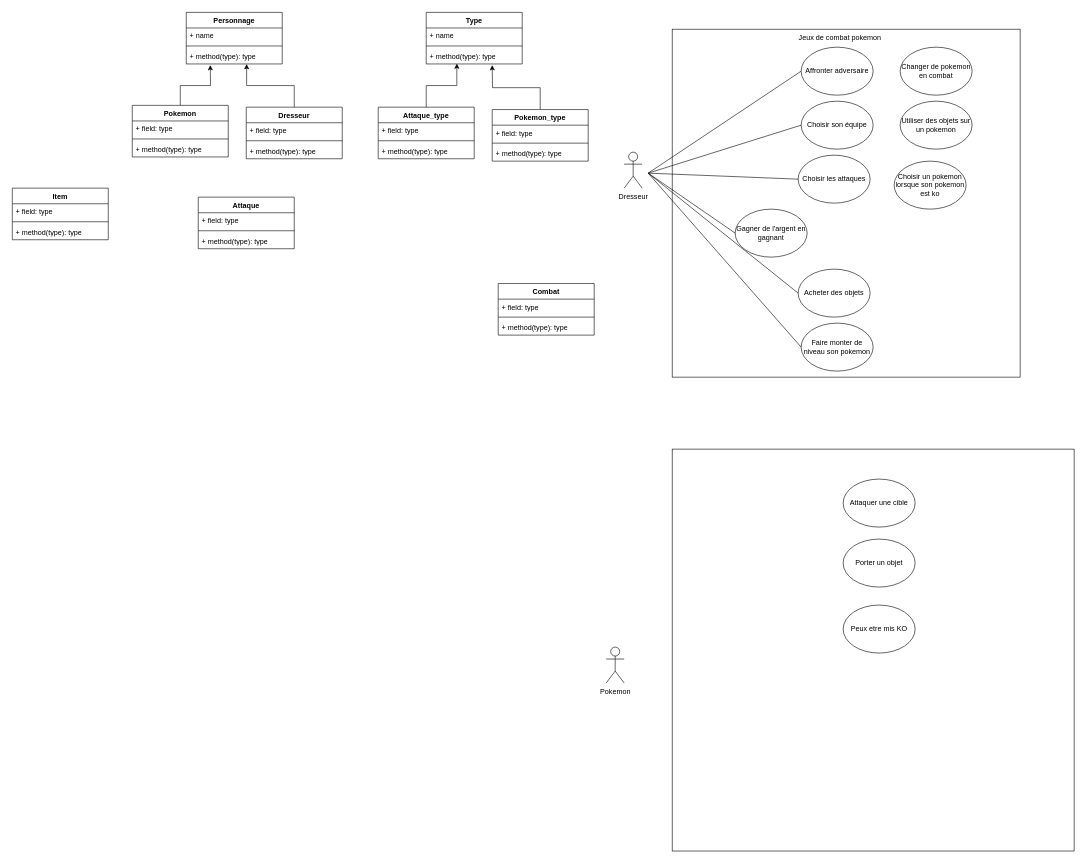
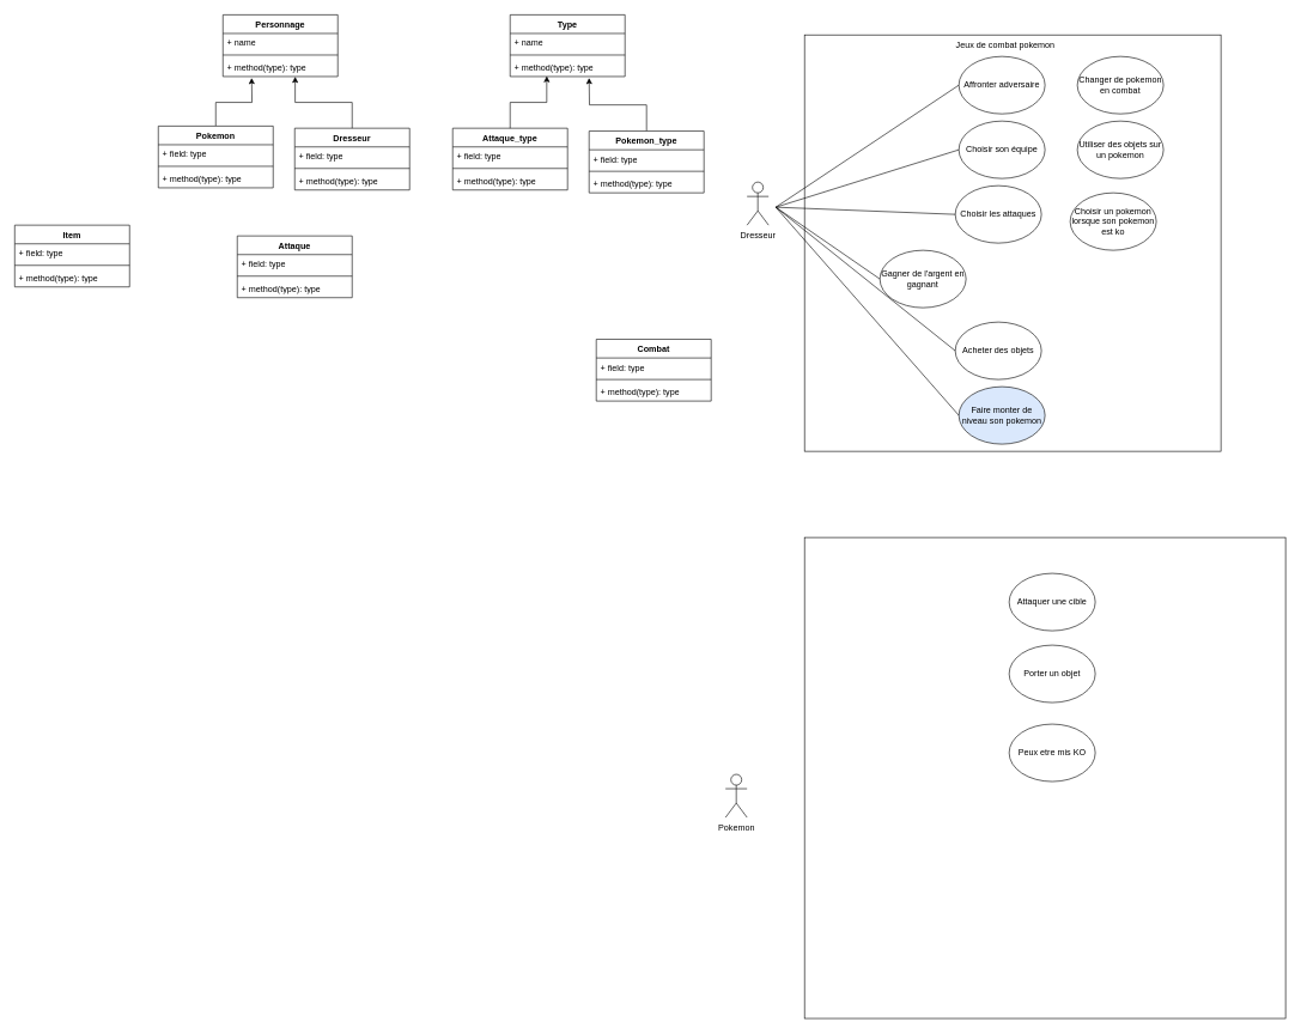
  <mxCell id="0" />
  <mxCell id="1" parent="0" />
  <mxCell id="2" value="" style="whiteSpace=wrap;html=1;aspect=fixed;" parent="1" vertex="1"><mxGeometry x="1120" y="48" width="580" height="580" as="geometry" /></mxCell>
  <mxCell id="3" value="Dresseur" style="shape=umlActor;verticalLabelPosition=bottom;verticalAlign=top;html=1;outlineConnect=0;" parent="1" vertex="1"><mxGeometry y="253" width="30" height="60" as="geometry" x="1040" /></mxCell>
  <mxCell id="4" value="Affronter adversaire" style="ellipse;whiteSpace=wrap;html=1;" parent="1" vertex="1"><mxGeometry x="1335" y="78" width="120" height="80" as="geometry" /></mxCell>
  <mxCell id="5" value="Choisir son équipe" style="ellipse;whiteSpace=wrap;html=1;" parent="1" vertex="1"><mxGeometry x="1335" y="168" width="120" height="80" as="geometry" /></mxCell>
  <mxCell id="6" value="Choisir les attaques" style="ellipse;whiteSpace=wrap;html=1;" parent="1" vertex="1"><mxGeometry x="1330" y="258" width="120" height="80" as="geometry" /></mxCell>
  <mxCell id="7" value="Gagner de l'argent en gagnant" style="ellipse;whiteSpace=wrap;html=1;" parent="1" vertex="1"><mxGeometry x="1225" y="348" width="120" height="80" as="geometry" /></mxCell>
  <mxCell id="8" value="Acheter des objets" style="ellipse;whiteSpace=wrap;html=1;" parent="1" vertex="1"><mxGeometry x="1330" y="448" width="120" height="80" as="geometry" /></mxCell>
  <mxCell id="9" value="Jeux de combat pokemon" style="text;html=1;align=center;verticalAlign=middle;whiteSpace=wrap;rounded=0;" parent="1" vertex="1"><mxGeometry x="1310" y="48" width="180" height="30" as="geometry" /></mxCell>
  <mxCell id="10" value="" style="endArrow=none;html=1;rounded=0;entryX=0;entryY=0.5;entryDx=0;entryDy=0;" parent="1" target="4" edge="1"><mxGeometry width="50" height="50" relative="1" as="geometry"><mxPoint x="1080" y="288" as="sourcePoint" /><mxPoint x="1130" y="238" as="targetPoint" /></mxGeometry></mxCell>
  <mxCell id="11" value="" style="endArrow=none;html=1;rounded=0;entryX=0;entryY=0.5;entryDx=0;entryDy=0;" parent="1" target="5" edge="1"><mxGeometry width="50" height="50" relative="1" as="geometry"><mxPoint x="1080" y="288" as="sourcePoint" /><mxPoint x="1345" y="128" as="targetPoint" /></mxGeometry></mxCell>
  <mxCell id="12" value="" style="endArrow=none;html=1;rounded=0;entryX=0;entryY=0.5;entryDx=0;entryDy=0;" parent="1" target="6" edge="1"><mxGeometry width="50" height="50" relative="1" as="geometry"><mxPoint x="1080" y="288" as="sourcePoint" /><mxPoint x="1355" y="138" as="targetPoint" /></mxGeometry></mxCell>
  <mxCell id="13" value="" style="endArrow=none;html=1;rounded=0;entryX=0;entryY=0.5;entryDx=0;entryDy=0;" parent="1" target="7" edge="1"><mxGeometry width="50" height="50" relative="1" as="geometry"><mxPoint x="1080" y="288" as="sourcePoint" /><mxPoint x="1365" y="148" as="targetPoint" /></mxGeometry></mxCell>
  <mxCell id="14" value="" style="endArrow=none;html=1;rounded=0;entryX=0;entryY=0.5;entryDx=0;entryDy=0;" parent="1" target="8" edge="1"><mxGeometry width="50" height="50" relative="1" as="geometry"><mxPoint x="1080" y="288" as="sourcePoint" /><mxPoint x="1375" y="158" as="targetPoint" /></mxGeometry></mxCell>
- <mxCell id="15" value="Faire monter de niveau son pokemon" style="ellipse;whiteSpace=wrap;html=1;" parent="1" vertex="1"><mxGeometry x="1335" y="538" width="120" height="80" as="geometry" /></mxCell>
+ <mxCell id="15" value="Faire monter de niveau son pokemon" style="ellipse;whiteSpace=wrap;html=1;fillColor=#dae8fc;" parent="1" vertex="1"><mxGeometry x="1335" y="538" width="120" height="80" as="geometry" /></mxCell>
  <mxCell id="16" value="" style="endArrow=none;html=1;rounded=0;entryX=0;entryY=0.5;entryDx=0;entryDy=0;" parent="1" target="15" edge="1"><mxGeometry width="50" height="50" relative="1" as="geometry"><mxPoint x="1080" y="288" as="sourcePoint" /><mxPoint x="1380" y="248" as="targetPoint" /></mxGeometry></mxCell>
  <mxCell id="17" value="Pokemon" style="shape=umlActor;verticalLabelPosition=bottom;verticalAlign=top;html=1;outlineConnect=0;" vertex="1" parent="1"><mxGeometry x="1010" y="1078" width="30" height="60" as="geometry" /></mxCell>
  <mxCell id="18" value="" style="whiteSpace=wrap;html=1;aspect=fixed;" vertex="1" parent="1"><mxGeometry x="1120" y="748" width="670" height="670" as="geometry" /></mxCell>
  <mxCell id="19" value="Attaquer une cible" style="ellipse;whiteSpace=wrap;html=1;" vertex="1" parent="1"><mxGeometry x="1405" y="798" width="120" height="80" as="geometry" /></mxCell>
  <mxCell id="20" value="Porter un objet" style="ellipse;whiteSpace=wrap;html=1;" vertex="1" parent="1"><mxGeometry x="1405" y="898" width="120" height="80" as="geometry" /></mxCell>
  <mxCell id="21" value="Changer de pokemon en combat" style="ellipse;whiteSpace=wrap;html=1;" vertex="1" parent="1"><mxGeometry x="1500" y="78" width="120" height="80" as="geometry" /></mxCell>
  <mxCell id="22" value="Peux etre mis KO" style="ellipse;whiteSpace=wrap;html=1;" vertex="1" parent="1"><mxGeometry x="1405" y="1008" width="120" height="80" as="geometry" /></mxCell>
  <mxCell id="23" value="Utiliser des objets sur un pokemon" style="ellipse;whiteSpace=wrap;html=1;" vertex="1" parent="1"><mxGeometry x="1500" y="168" width="120" height="80" as="geometry" /></mxCell>
  <mxCell id="24" style="edgeStyle=orthogonalEdgeStyle;rounded=0;orthogonalLoop=1;jettySize=auto;html=1;exitX=0.5;exitY=0;exitDx=0;exitDy=0;" edge="1" parent="1" source="25"><mxGeometry relative="1" as="geometry"><mxPoint x="350" y="108" as="targetPoint" /></mxGeometry></mxCell>
  <mxCell id="25" value="Pokemon" style="swimlane;fontStyle=1;align=center;verticalAlign=top;childLayout=stackLayout;horizontal=1;startSize=26;horizontalStack=0;resizeParent=1;resizeParentMax=0;resizeLast=0;collapsible=1;marginBottom=0;whiteSpace=wrap;html=1;" vertex="1" parent="1"><mxGeometry x="220" y="175" width="160" height="86" as="geometry" /></mxCell>
  <mxCell id="26" value="+ field: type" style="text;strokeColor=none;fillColor=none;align=left;verticalAlign=top;spacingLeft=4;spacingRight=4;overflow=hidden;rotatable=0;points=[[0,0.5],[1,0.5]];portConstraint=eastwest;whiteSpace=wrap;html=1;" vertex="1" parent="25"><mxGeometry y="26" width="160" height="26" as="geometry" /></mxCell>
  <mxCell id="27" value="" style="line;strokeWidth=1;fillColor=none;align=left;verticalAlign=middle;spacingTop=-1;spacingLeft=3;spacingRight=3;rotatable=0;labelPosition=right;points=[];portConstraint=eastwest;strokeColor=inherit;" vertex="1" parent="25"><mxGeometry y="52" width="160" height="8" as="geometry" /></mxCell>
  <mxCell id="28" value="+ method(type): type" style="text;strokeColor=none;fillColor=none;align=left;verticalAlign=top;spacingLeft=4;spacingRight=4;overflow=hidden;rotatable=0;points=[[0,0.5],[1,0.5]];portConstraint=eastwest;whiteSpace=wrap;html=1;" vertex="1" parent="25"><mxGeometry y="60" width="160" height="26" as="geometry" /></mxCell>
  <mxCell id="29" value="Dresseur" style="swimlane;fontStyle=1;align=center;verticalAlign=top;childLayout=stackLayout;horizontal=1;startSize=26;horizontalStack=0;resizeParent=1;resizeParentMax=0;resizeLast=0;collapsible=1;marginBottom=0;whiteSpace=wrap;html=1;" vertex="1" parent="1"><mxGeometry x="410" y="178" width="160" height="86" as="geometry" /></mxCell>
  <mxCell id="30" value="+ field: type" style="text;strokeColor=none;fillColor=none;align=left;verticalAlign=top;spacingLeft=4;spacingRight=4;overflow=hidden;rotatable=0;points=[[0,0.5],[1,0.5]];portConstraint=eastwest;whiteSpace=wrap;html=1;" vertex="1" parent="29"><mxGeometry y="26" width="160" height="26" as="geometry" /></mxCell>
  <mxCell id="31" value="" style="line;strokeWidth=1;fillColor=none;align=left;verticalAlign=middle;spacingTop=-1;spacingLeft=3;spacingRight=3;rotatable=0;labelPosition=right;points=[];portConstraint=eastwest;strokeColor=inherit;" vertex="1" parent="29"><mxGeometry y="52" width="160" height="8" as="geometry" /></mxCell>
  <mxCell id="32" value="+ method(type): type" style="text;strokeColor=none;fillColor=none;align=left;verticalAlign=top;spacingLeft=4;spacingRight=4;overflow=hidden;rotatable=0;points=[[0,0.5],[1,0.5]];portConstraint=eastwest;whiteSpace=wrap;html=1;" vertex="1" parent="29"><mxGeometry y="60" width="160" height="26" as="geometry" /></mxCell>
  <mxCell id="33" value="Attaque" style="swimlane;fontStyle=1;align=center;verticalAlign=top;childLayout=stackLayout;horizontal=1;startSize=26;horizontalStack=0;resizeParent=1;resizeParentMax=0;resizeLast=0;collapsible=1;marginBottom=0;whiteSpace=wrap;html=1;" vertex="1" parent="1"><mxGeometry x="330" y="328" width="160" height="86" as="geometry" /></mxCell>
  <mxCell id="34" value="+ field: type" style="text;strokeColor=none;fillColor=none;align=left;verticalAlign=top;spacingLeft=4;spacingRight=4;overflow=hidden;rotatable=0;points=[[0,0.5],[1,0.5]];portConstraint=eastwest;whiteSpace=wrap;html=1;" vertex="1" parent="33"><mxGeometry y="26" width="160" height="26" as="geometry" /></mxCell>
  <mxCell id="35" value="" style="line;strokeWidth=1;fillColor=none;align=left;verticalAlign=middle;spacingTop=-1;spacingLeft=3;spacingRight=3;rotatable=0;labelPosition=right;points=[];portConstraint=eastwest;strokeColor=inherit;" vertex="1" parent="33"><mxGeometry y="52" width="160" height="8" as="geometry" /></mxCell>
  <mxCell id="36" value="+ method(type): type" style="text;strokeColor=none;fillColor=none;align=left;verticalAlign=top;spacingLeft=4;spacingRight=4;overflow=hidden;rotatable=0;points=[[0,0.5],[1,0.5]];portConstraint=eastwest;whiteSpace=wrap;html=1;" vertex="1" parent="33"><mxGeometry y="60" width="160" height="26" as="geometry" /></mxCell>
  <mxCell id="37" value="Type" style="swimlane;fontStyle=1;align=center;verticalAlign=top;childLayout=stackLayout;horizontal=1;startSize=26;horizontalStack=0;resizeParent=1;resizeParentMax=0;resizeLast=0;collapsible=1;marginBottom=0;whiteSpace=wrap;html=1;" vertex="1" parent="1"><mxGeometry x="710" y="20" width="160" height="86" as="geometry" /></mxCell>
  <mxCell id="38" value="+ name" style="text;strokeColor=none;fillColor=none;align=left;verticalAlign=top;spacingLeft=4;spacingRight=4;overflow=hidden;rotatable=0;points=[[0,0.5],[1,0.5]];portConstraint=eastwest;whiteSpace=wrap;html=1;" vertex="1" parent="37"><mxGeometry y="26" width="160" height="26" as="geometry" /></mxCell>
  <mxCell id="39" value="" style="line;strokeWidth=1;fillColor=none;align=left;verticalAlign=middle;spacingTop=-1;spacingLeft=3;spacingRight=3;rotatable=0;labelPosition=right;points=[];portConstraint=eastwest;strokeColor=inherit;" vertex="1" parent="37"><mxGeometry y="52" width="160" height="8" as="geometry" /></mxCell>
  <mxCell id="40" value="+ method(type): type" style="text;strokeColor=none;fillColor=none;align=left;verticalAlign=top;spacingLeft=4;spacingRight=4;overflow=hidden;rotatable=0;points=[[0,0.5],[1,0.5]];portConstraint=eastwest;whiteSpace=wrap;html=1;" vertex="1" parent="37"><mxGeometry y="60" width="160" height="26" as="geometry" /></mxCell>
  <mxCell id="41" value="Attaque_type" style="swimlane;fontStyle=1;align=center;verticalAlign=top;childLayout=stackLayout;horizontal=1;startSize=26;horizontalStack=0;resizeParent=1;resizeParentMax=0;resizeLast=0;collapsible=1;marginBottom=0;whiteSpace=wrap;html=1;" vertex="1" parent="1"><mxGeometry x="630" y="178" width="160" height="86" as="geometry" /></mxCell>
  <mxCell id="42" value="+ field: type" style="text;strokeColor=none;fillColor=none;align=left;verticalAlign=top;spacingLeft=4;spacingRight=4;overflow=hidden;rotatable=0;points=[[0,0.5],[1,0.5]];portConstraint=eastwest;whiteSpace=wrap;html=1;" vertex="1" parent="41"><mxGeometry y="26" width="160" height="26" as="geometry" /></mxCell>
  <mxCell id="43" value="" style="line;strokeWidth=1;fillColor=none;align=left;verticalAlign=middle;spacingTop=-1;spacingLeft=3;spacingRight=3;rotatable=0;labelPosition=right;points=[];portConstraint=eastwest;strokeColor=inherit;" vertex="1" parent="41"><mxGeometry y="52" width="160" height="8" as="geometry" /></mxCell>
  <mxCell id="44" value="+ method(type): type" style="text;strokeColor=none;fillColor=none;align=left;verticalAlign=top;spacingLeft=4;spacingRight=4;overflow=hidden;rotatable=0;points=[[0,0.5],[1,0.5]];portConstraint=eastwest;whiteSpace=wrap;html=1;" vertex="1" parent="41"><mxGeometry y="60" width="160" height="26" as="geometry" /></mxCell>
  <mxCell id="45" style="edgeStyle=orthogonalEdgeStyle;rounded=0;orthogonalLoop=1;jettySize=auto;html=1;exitX=0.5;exitY=0;exitDx=0;exitDy=0;" edge="1" parent="1" source="46"><mxGeometry relative="1" as="geometry"><mxPoint x="820" y="108" as="targetPoint" /></mxGeometry></mxCell>
  <mxCell id="46" value="Pokemon_type" style="swimlane;fontStyle=1;align=center;verticalAlign=top;childLayout=stackLayout;horizontal=1;startSize=26;horizontalStack=0;resizeParent=1;resizeParentMax=0;resizeLast=0;collapsible=1;marginBottom=0;whiteSpace=wrap;html=1;" vertex="1" parent="1"><mxGeometry x="820" y="182" width="160" height="86" as="geometry" /></mxCell>
  <mxCell id="47" value="+ field: type" style="text;strokeColor=none;fillColor=none;align=left;verticalAlign=top;spacingLeft=4;spacingRight=4;overflow=hidden;rotatable=0;points=[[0,0.5],[1,0.5]];portConstraint=eastwest;whiteSpace=wrap;html=1;" vertex="1" parent="46"><mxGeometry y="26" width="160" height="26" as="geometry" /></mxCell>
  <mxCell id="48" value="" style="line;strokeWidth=1;fillColor=none;align=left;verticalAlign=middle;spacingTop=-1;spacingLeft=3;spacingRight=3;rotatable=0;labelPosition=right;points=[];portConstraint=eastwest;strokeColor=inherit;" vertex="1" parent="46"><mxGeometry y="52" width="160" height="8" as="geometry" /></mxCell>
  <mxCell id="49" value="+ method(type): type" style="text;strokeColor=none;fillColor=none;align=left;verticalAlign=top;spacingLeft=4;spacingRight=4;overflow=hidden;rotatable=0;points=[[0,0.5],[1,0.5]];portConstraint=eastwest;whiteSpace=wrap;html=1;" vertex="1" parent="46"><mxGeometry y="60" width="160" height="26" as="geometry" /></mxCell>
  <mxCell id="50" value="Item" style="swimlane;fontStyle=1;align=center;verticalAlign=top;childLayout=stackLayout;horizontal=1;startSize=26;horizontalStack=0;resizeParent=1;resizeParentMax=0;resizeLast=0;collapsible=1;marginBottom=0;whiteSpace=wrap;html=1;" vertex="1" parent="1"><mxGeometry x="20" y="313" width="160" height="86" as="geometry" /></mxCell>
  <mxCell id="51" value="+ field: type" style="text;strokeColor=none;fillColor=none;align=left;verticalAlign=top;spacingLeft=4;spacingRight=4;overflow=hidden;rotatable=0;points=[[0,0.5],[1,0.5]];portConstraint=eastwest;whiteSpace=wrap;html=1;" vertex="1" parent="50"><mxGeometry y="26" width="160" height="26" as="geometry" /></mxCell>
  <mxCell id="52" value="" style="line;strokeWidth=1;fillColor=none;align=left;verticalAlign=middle;spacingTop=-1;spacingLeft=3;spacingRight=3;rotatable=0;labelPosition=right;points=[];portConstraint=eastwest;strokeColor=inherit;" vertex="1" parent="50"><mxGeometry y="52" width="160" height="8" as="geometry" /></mxCell>
  <mxCell id="53" value="+ method(type): type" style="text;strokeColor=none;fillColor=none;align=left;verticalAlign=top;spacingLeft=4;spacingRight=4;overflow=hidden;rotatable=0;points=[[0,0.5],[1,0.5]];portConstraint=eastwest;whiteSpace=wrap;html=1;" vertex="1" parent="50"><mxGeometry y="60" width="160" height="26" as="geometry" /></mxCell>
  <mxCell id="54" value="Combat" style="swimlane;fontStyle=1;align=center;verticalAlign=top;childLayout=stackLayout;horizontal=1;startSize=26;horizontalStack=0;resizeParent=1;resizeParentMax=0;resizeLast=0;collapsible=1;marginBottom=0;whiteSpace=wrap;html=1;" vertex="1" parent="1"><mxGeometry x="830" y="472" width="160" height="86" as="geometry" /></mxCell>
  <mxCell id="55" value="+ field: type" style="text;strokeColor=none;fillColor=none;align=left;verticalAlign=top;spacingLeft=4;spacingRight=4;overflow=hidden;rotatable=0;points=[[0,0.5],[1,0.5]];portConstraint=eastwest;whiteSpace=wrap;html=1;" vertex="1" parent="54"><mxGeometry y="26" width="160" height="26" as="geometry" /></mxCell>
  <mxCell id="56" value="" style="line;strokeWidth=1;fillColor=none;align=left;verticalAlign=middle;spacingTop=-1;spacingLeft=3;spacingRight=3;rotatable=0;labelPosition=right;points=[];portConstraint=eastwest;strokeColor=inherit;" vertex="1" parent="54"><mxGeometry y="52" width="160" height="8" as="geometry" /></mxCell>
  <mxCell id="57" value="+ method(type): type" style="text;strokeColor=none;fillColor=none;align=left;verticalAlign=top;spacingLeft=4;spacingRight=4;overflow=hidden;rotatable=0;points=[[0,0.5],[1,0.5]];portConstraint=eastwest;whiteSpace=wrap;html=1;" vertex="1" parent="54"><mxGeometry y="60" width="160" height="26" as="geometry" /></mxCell>
  <mxCell id="58" value="Personnage" style="swimlane;fontStyle=1;align=center;verticalAlign=top;childLayout=stackLayout;horizontal=1;startSize=26;horizontalStack=0;resizeParent=1;resizeParentMax=0;resizeLast=0;collapsible=1;marginBottom=0;whiteSpace=wrap;html=1;" vertex="1" parent="1"><mxGeometry x="310" y="20" width="160" height="86" as="geometry" /></mxCell>
  <mxCell id="59" value="+ name" style="text;strokeColor=none;fillColor=none;align=left;verticalAlign=top;spacingLeft=4;spacingRight=4;overflow=hidden;rotatable=0;points=[[0,0.5],[1,0.5]];portConstraint=eastwest;whiteSpace=wrap;html=1;" vertex="1" parent="58"><mxGeometry y="26" width="160" height="26" as="geometry" /></mxCell>
  <mxCell id="60" value="" style="line;strokeWidth=1;fillColor=none;align=left;verticalAlign=middle;spacingTop=-1;spacingLeft=3;spacingRight=3;rotatable=0;labelPosition=right;points=[];portConstraint=eastwest;strokeColor=inherit;" vertex="1" parent="58"><mxGeometry y="52" width="160" height="8" as="geometry" /></mxCell>
  <mxCell id="61" value="+ method(type): type" style="text;strokeColor=none;fillColor=none;align=left;verticalAlign=top;spacingLeft=4;spacingRight=4;overflow=hidden;rotatable=0;points=[[0,0.5],[1,0.5]];portConstraint=eastwest;whiteSpace=wrap;html=1;" vertex="1" parent="58"><mxGeometry y="60" width="160" height="26" as="geometry" /></mxCell>
  <mxCell id="62" style="edgeStyle=orthogonalEdgeStyle;rounded=0;orthogonalLoop=1;jettySize=auto;html=1;exitX=0.5;exitY=0;exitDx=0;exitDy=0;entryX=0.319;entryY=0.977;entryDx=0;entryDy=0;entryPerimeter=0;" edge="1" parent="1" source="41" target="40"><mxGeometry relative="1" as="geometry" /></mxCell>
  <mxCell id="63" style="edgeStyle=orthogonalEdgeStyle;rounded=0;orthogonalLoop=1;jettySize=auto;html=1;exitX=0.5;exitY=0;exitDx=0;exitDy=0;entryX=0.629;entryY=1.008;entryDx=0;entryDy=0;entryPerimeter=0;" edge="1" parent="1" source="29" target="61"><mxGeometry relative="1" as="geometry" /></mxCell>
  <mxCell id="64" value="Choisir un pokemon lorsque son pokemon est ko" style="ellipse;whiteSpace=wrap;html=1;" vertex="1" parent="1"><mxGeometry x="1490" y="268" width="120" height="80" as="geometry" /></mxCell>
